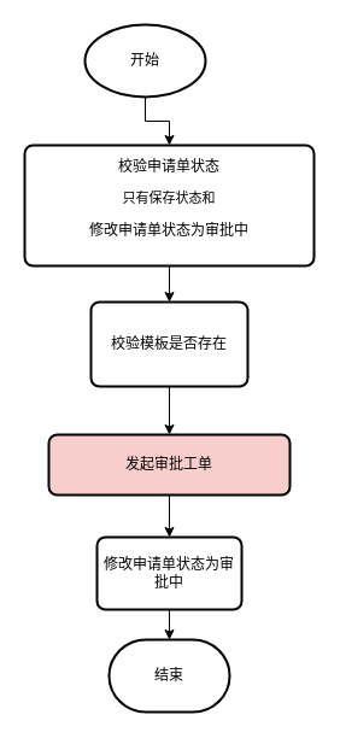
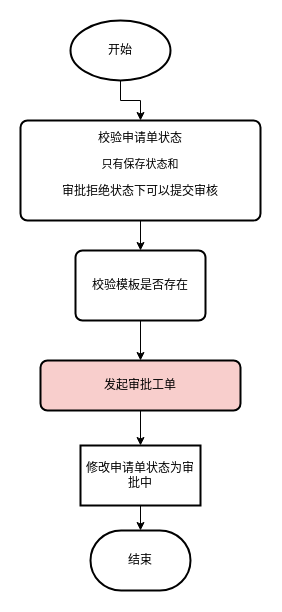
  <mxCell id="0" />
  <mxCell id="1" parent="0" />
  <mxCell id="2" value="" style="edgeStyle=orthogonalEdgeStyle;rounded=0;orthogonalLoop=1;jettySize=auto;html=1;" edge="1" parent="1" source="3" target="5"><mxGeometry relative="1" as="geometry" /></mxCell>
  <mxCell id="3" value="开始" style="strokeWidth=2;html=1;shape=mxgraph.flowchart.start_1;whiteSpace=wrap;" vertex="1" parent="1"><mxGeometry x="70" y="20" width="100" height="60" as="geometry" /></mxCell>
  <mxCell id="4" value="" style="edgeStyle=orthogonalEdgeStyle;rounded=0;orthogonalLoop=1;jettySize=auto;html=1;" edge="1" parent="1" source="5" target="7"><mxGeometry relative="1" as="geometry" /></mxCell>
- <mxCell id="5" value="校验申请单状态&lt;br&gt;&lt;pre style=&quot;background-color: rgb(255, 255, 255); font-family: 宋体, monospace;&quot;&gt;&lt;font style=&quot;font-size: 11px;&quot;&gt;只有保存状态和&lt;/font&gt;&lt;/pre&gt;&lt;pre style=&quot;background-color: rgb(255, 255, 255); font-family: 宋体, monospace;&quot;&gt;修改申请单状态为审批中&lt;/pre&gt;" style="rounded=1;whiteSpace=wrap;html=1;absoluteArcSize=1;arcSize=14;strokeWidth=2;" vertex="1" parent="1"><mxGeometry x="20" y="120" width="240" height="100" as="geometry" /></mxCell>
+ <mxCell id="5" value="校验申请单状态&lt;br&gt;&lt;pre style=&quot;background-color: rgb(255, 255, 255); font-family: 宋体, monospace;&quot;&gt;&lt;font style=&quot;font-size: 11px;&quot;&gt;只有保存状态和&lt;/font&gt;&lt;/pre&gt;&lt;pre style=&quot;background-color: rgb(255, 255, 255); font-family: 宋体, monospace;&quot;&gt;审批拒绝状态下可以提交审核&lt;/pre&gt;" style="rounded=1;whiteSpace=wrap;html=1;absoluteArcSize=1;arcSize=14;strokeWidth=2;" vertex="1" parent="1"><mxGeometry x="20" y="120" width="240" height="100" as="geometry" /></mxCell>
  <mxCell id="6" value="" style="edgeStyle=orthogonalEdgeStyle;rounded=0;orthogonalLoop=1;jettySize=auto;html=1;" edge="1" parent="1" source="7" target="9"><mxGeometry relative="1" as="geometry" /></mxCell>
  <mxCell id="7" value="校验模板是否存在" style="rounded=1;whiteSpace=wrap;html=1;absoluteArcSize=1;arcSize=14;strokeWidth=2;" vertex="1" parent="1"><mxGeometry x="75" y="250" width="130" height="70" as="geometry" /></mxCell>
  <mxCell id="8" value="" style="edgeStyle=orthogonalEdgeStyle;rounded=0;orthogonalLoop=1;jettySize=auto;html=1;" edge="1" parent="1" source="9" target="11"><mxGeometry relative="1" as="geometry" /></mxCell>
  <mxCell id="9" value="发起审批工单" style="rounded=1;whiteSpace=wrap;html=1;absoluteArcSize=1;arcSize=14;strokeWidth=2;fillColor=#f8cecc;" vertex="1" parent="1"><mxGeometry x="40" y="360" width="200" height="50" as="geometry" /></mxCell>
  <mxCell id="10" value="" style="edgeStyle=orthogonalEdgeStyle;rounded=0;orthogonalLoop=1;jettySize=auto;html=1;" edge="1" parent="1" source="11" target="12"><mxGeometry relative="1" as="geometry" /></mxCell>
- <mxCell id="11" value="修改申请单状态为审批中" style="rounded=1;whiteSpace=wrap;html=1;absoluteArcSize=1;arcSize=14;strokeWidth=2;" vertex="1" parent="1"><mxGeometry x="80" y="445" width="120" height="60" as="geometry" /></mxCell>
+ <mxCell id="11" value="修改申请单状态为审批中" style="whiteSpace=wrap;html=1;absoluteArcSize=1;arcSize=14;strokeWidth=2;rounded=0;" vertex="1" parent="1"><mxGeometry x="80" y="445" width="120" height="60" as="geometry" /></mxCell>
  <mxCell id="12" value="结束" style="strokeWidth=2;html=1;shape=mxgraph.flowchart.terminator;whiteSpace=wrap;" vertex="1" parent="1"><mxGeometry x="90" y="530" width="100" height="60" as="geometry" /></mxCell>
